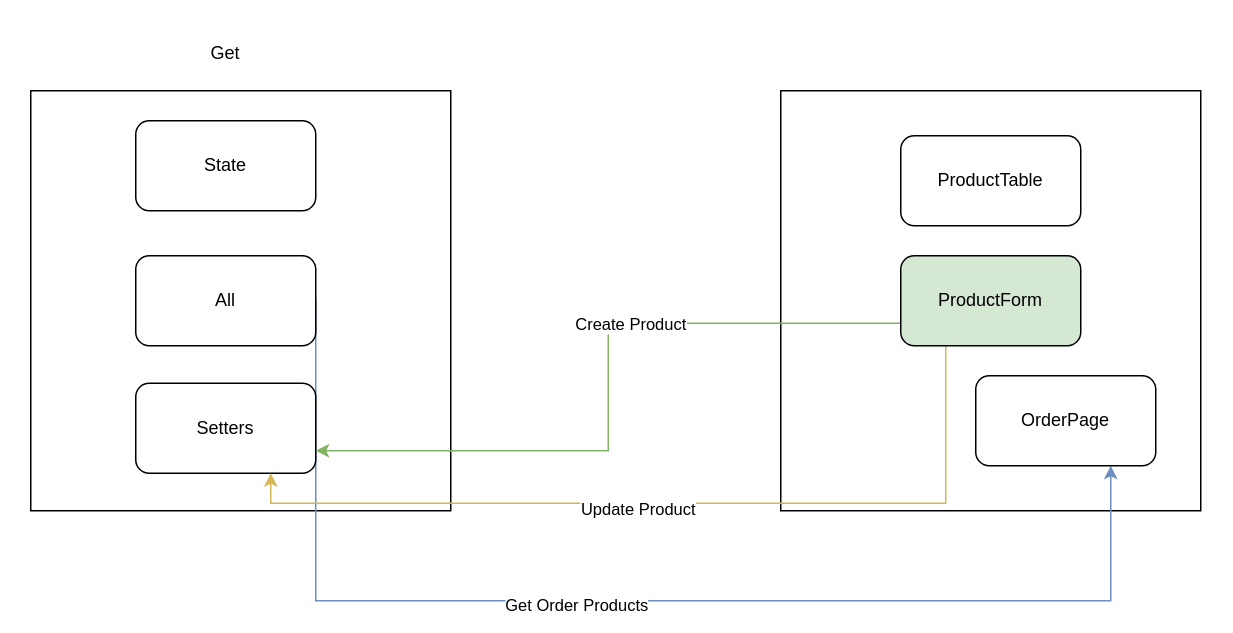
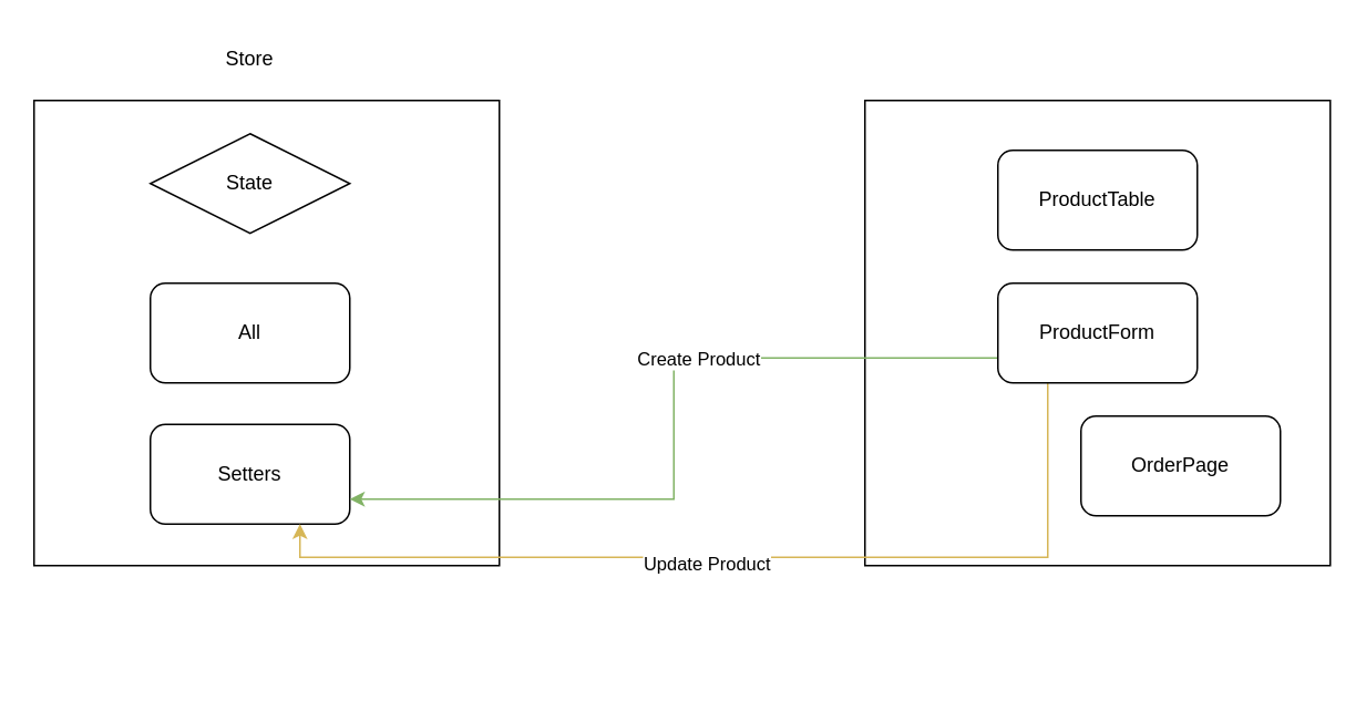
  <mxCell id="0" />
  <mxCell id="1" parent="0" />
  <mxCell id="2" value="" style="whiteSpace=wrap;html=1;aspect=fixed;" vertex="1" parent="1"><mxGeometry x="20" y="60" width="280" height="280" as="geometry" /></mxCell>
- <mxCell id="3" value="Get" style="text;html=1;align=center;verticalAlign=middle;whiteSpace=wrap;rounded=0;" vertex="1" parent="1"><mxGeometry x="120" y="20" width="60" height="30" as="geometry" /></mxCell>
+ <mxCell id="3" value="Store" style="text;html=1;align=center;verticalAlign=middle;whiteSpace=wrap;rounded=0;" vertex="1" parent="1"><mxGeometry x="120" y="20" width="60" height="30" as="geometry" /></mxCell>
  <mxCell id="4" value="" style="whiteSpace=wrap;html=1;aspect=fixed;" vertex="1" parent="1"><mxGeometry x="520" y="60" width="280" height="280" as="geometry" /></mxCell>
- <mxCell id="5" style="edgeStyle=orthogonalEdgeStyle;rounded=0;orthogonalLoop=1;jettySize=auto;html=1;exitX=1;exitY=0.5;exitDx=0;exitDy=0;entryX=0.75;entryY=1;entryDx=0;entryDy=0;fillColor=#dae8fc;strokeColor=#6c8ebf;gradientColor=#7ea6e0;" edge="1" parent="1" source="7" target="16"><mxGeometry relative="1" as="geometry"><Array as="points"><mxPoint x="210" y="400" /><mxPoint x="740" y="400" /></Array></mxGeometry></mxCell>
- <mxCell id="6" value="Get Order Products" style="edgeLabel;html=1;align=center;verticalAlign=middle;resizable=0;points=[];" vertex="1" connectable="0" parent="5"><mxGeometry x="-0.091" y="-2" relative="1" as="geometry"><mxPoint as="offset" /></mxGeometry></mxCell>
  <mxCell id="7" value="All" style="rounded=1;whiteSpace=wrap;html=1;" vertex="1" parent="1"><mxGeometry x="90" y="170" width="120" height="60" as="geometry" /></mxCell>
  <mxCell id="8" value="Setters" style="rounded=1;whiteSpace=wrap;html=1;" vertex="1" parent="1"><mxGeometry x="90" y="255" width="120" height="60" as="geometry" /></mxCell>
- <mxCell id="9" value="State" style="rounded=1;whiteSpace=wrap;html=1;" vertex="1" parent="1"><mxGeometry x="90" y="80" width="120" height="60" as="geometry" /></mxCell>
+ <mxCell id="9" value="State" style="rhombus;whiteSpace=wrap;html=1;" vertex="1" parent="1"><mxGeometry x="90" y="80" width="120" height="60" as="geometry" /></mxCell>
  <mxCell id="10" value="ProductTable" style="rounded=1;whiteSpace=wrap;html=1;" vertex="1" parent="1"><mxGeometry x="600" y="90" width="120" height="60" as="geometry" /></mxCell>
  <mxCell id="11" style="edgeStyle=orthogonalEdgeStyle;rounded=0;orthogonalLoop=1;jettySize=auto;html=1;exitX=0;exitY=0.75;exitDx=0;exitDy=0;entryX=1;entryY=0.75;entryDx=0;entryDy=0;fillColor=#d5e8d4;strokeColor=#82b366;" edge="1" parent="1" source="15" target="8"><mxGeometry relative="1" as="geometry" /></mxCell>
  <mxCell id="12" value="Create Product" style="edgeLabel;html=1;align=center;verticalAlign=middle;resizable=0;points=[];" vertex="1" connectable="0" parent="11"><mxGeometry x="-0.238" relative="1" as="geometry"><mxPoint as="offset" /></mxGeometry></mxCell>
  <mxCell id="13" style="edgeStyle=orthogonalEdgeStyle;rounded=0;orthogonalLoop=1;jettySize=auto;html=1;exitX=0.25;exitY=1;exitDx=0;exitDy=0;entryX=0.75;entryY=1;entryDx=0;entryDy=0;fillColor=#fff2cc;gradientColor=#ffd966;strokeColor=#d6b656;" edge="1" parent="1" source="15" target="8"><mxGeometry relative="1" as="geometry" /></mxCell>
  <mxCell id="14" value="Update Product" style="edgeLabel;html=1;align=center;verticalAlign=middle;resizable=0;points=[];" vertex="1" connectable="0" parent="13"><mxGeometry x="0.082" y="3" relative="1" as="geometry"><mxPoint as="offset" /></mxGeometry></mxCell>
- <mxCell id="15" value="ProductForm" style="rounded=1;whiteSpace=wrap;html=1;fillColor=#d5e8d4;" vertex="1" parent="1"><mxGeometry x="600" y="170" width="120" height="60" as="geometry" /></mxCell>
+ <mxCell id="15" value="ProductForm" style="rounded=1;whiteSpace=wrap;html=1;" vertex="1" parent="1"><mxGeometry x="600" y="170" width="120" height="60" as="geometry" /></mxCell>
  <mxCell id="16" value="OrderPage" style="rounded=1;whiteSpace=wrap;html=1;" vertex="1" parent="1"><mxGeometry x="650" y="250" width="120" height="60" as="geometry" /></mxCell>
